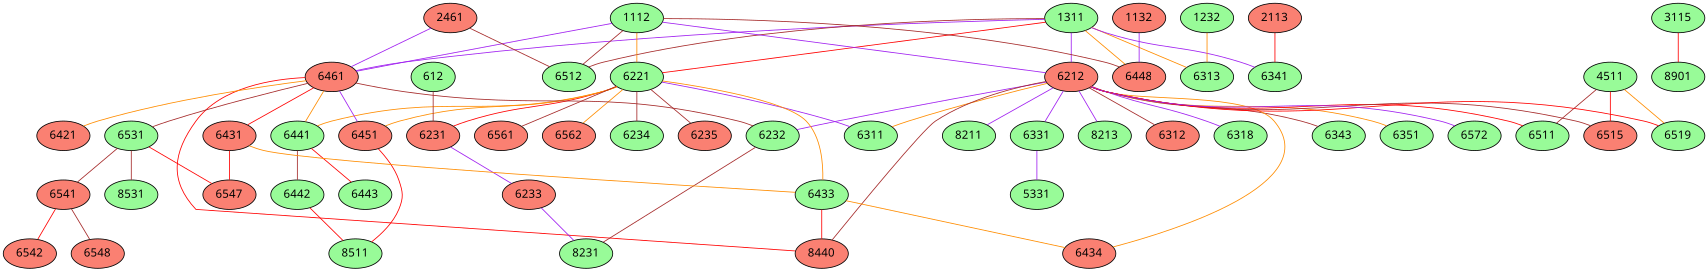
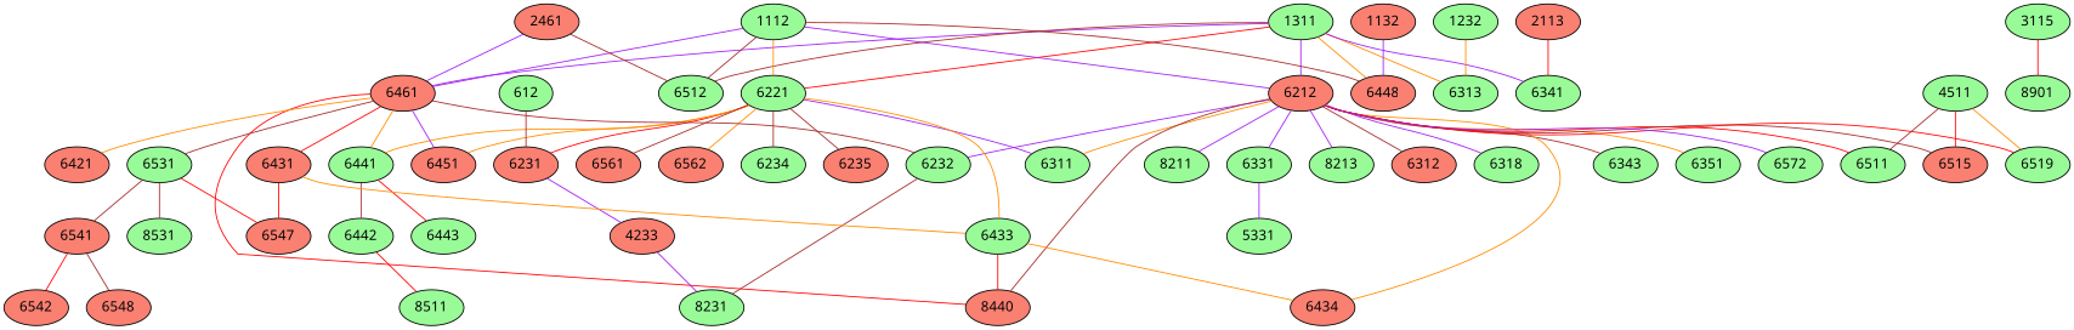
  graph {
    fontname="Noto Sans"
    node [fillcolor=palegreen fontname="Noto Sans" style=filled]
    edge [color=brown fontname="Noto Sans" weight=1]
    6212 [fillcolor=salmon]
    1311
    6221
    6461 [fillcolor=salmon]
    6313
    6341
    6448 [fillcolor=salmon]
    6512
    n9 [label=8213]
    6232
    6311
    6312 [fillcolor=salmon]
    6318
    6331
    6343
    6351
    6434 [fillcolor=salmon]
    6511
    6515 [fillcolor=salmon]
    6519
    6572
    8211
    8440 [fillcolor=salmon]
    6231 [fillcolor=salmon]
    6234
    6235 [fillcolor=salmon]
    6433
    6441
    6451 [fillcolor=salmon]
    6561 [fillcolor=salmon]
    6562 [fillcolor=salmon]
    6421 [fillcolor=salmon]
    6431 [fillcolor=salmon]
    6531
    8231
    n36 [label=5331]
    1112
-   6233 [fillcolor=salmon]
+   6233 [fillcolor=salmon label=4233]
    6442
    6443
    8511
    612
    6547 [fillcolor=salmon]
    6541 [fillcolor=salmon]
    8531
    1232
    2113 [fillcolor=salmon]
    1132 [fillcolor=salmon]
    2461 [fillcolor=salmon]
    4511
    6542 [fillcolor=salmon]
    6548 [fillcolor=salmon]
    3115
    8901
    6212 -- n9 [color=purple]
    6212 -- 6232 [color=purple]
    6212 -- 6311 [color=darkorange]
    6212 -- 6312
    6212 -- 6318 [color=purple]
    6212 -- 6331 [color=purple]
    6212 -- 6343
    6212 -- 6351 [color=darkorange]
    6212 -- 6434 [color=darkorange]
    6212 -- 6511 [color=red]
    6212 -- 6515
    6212 -- 6519 [color=red]
    6212 -- 6572 [color=purple]
    6212 -- 8211 [color=purple]
    6212 -- 8440
    1311 -- 6212 [color=purple]
    1311 -- 6221 [color=red]
    1311 -- 6461 [color=purple]
    1311 -- 6313 [color=darkorange]
    1311 -- 6341 [color=purple]
    1311 -- 6448 [color=darkorange]
    1311 -- 6512
    6221 -- 6311 [color=purple]
    6221 -- 6231 [color=red]
    6221 -- 6234
    6221 -- 6235
    6221 -- 6433 [color=darkorange]
    6221 -- 6441 [color=darkorange]
    6221 -- 6451 [color=darkorange]
    6221 -- 6561
    6221 -- 6562 [color=darkorange]
    6461 -- 6232
    6461 -- 8440 [color=red]
    6461 -- 6441 [color=darkorange]
    6461 -- 6451 [color=purple]
    6461 -- 6421 [color=darkorange]
    6461 -- 6431 [color=red]
    6461 -- 6531
    6232 -- 8231
    6331 -- n36 [color=purple]
    6231 -- 6233 [color=purple]
    6433 -- 6434 [color=darkorange]
    6433 -- 8440 [color=red]
    6441 -- 6442
    6441 -- 6443 [color=red]
-   6451 -- 8511 [color=red]
    6431 -- 6433 [color=darkorange]
    6431 -- 6547 [color=red]
    6531 -- 6547 [color=red]
    6531 -- 6541
    6531 -- 8531
    1112 -- 6212 [color=purple]
    1112 -- 6221 [color=darkorange]
    1112 -- 6461 [color=purple]
    1112 -- 6448
    1112 -- 6512
    6233 -- 8231 [color=purple]
    6442 -- 8511 [color=red]
    612 -- 6231
    6541 -- 6542 [color=red]
    6541 -- 6548
    1232 -- 6313 [color=darkorange]
    2113 -- 6341 [color=red]
    1132 -- 6448 [color=purple]
    2461 -- 6461 [color=purple]
    2461 -- 6512
    4511 -- 6511
    4511 -- 6515 [color=red]
    4511 -- 6519 [color=darkorange]
    3115 -- 8901 [color=red]
  }
